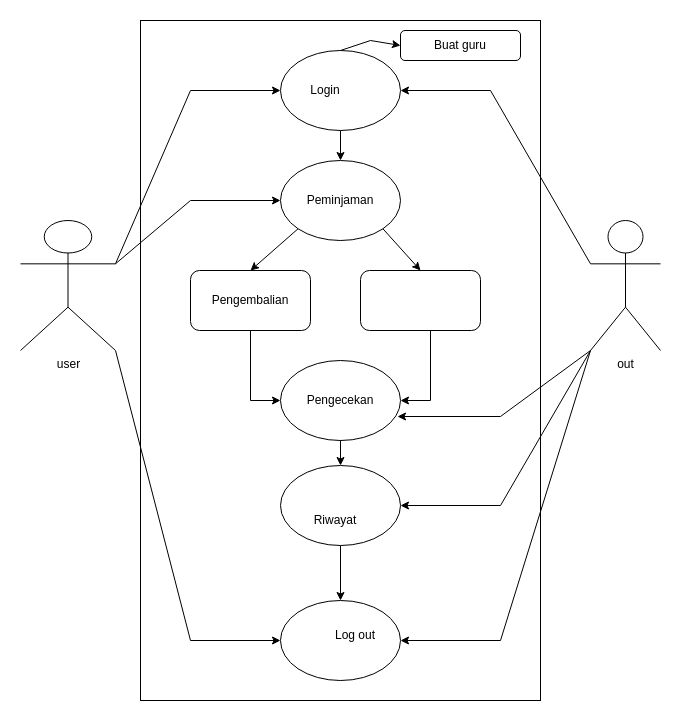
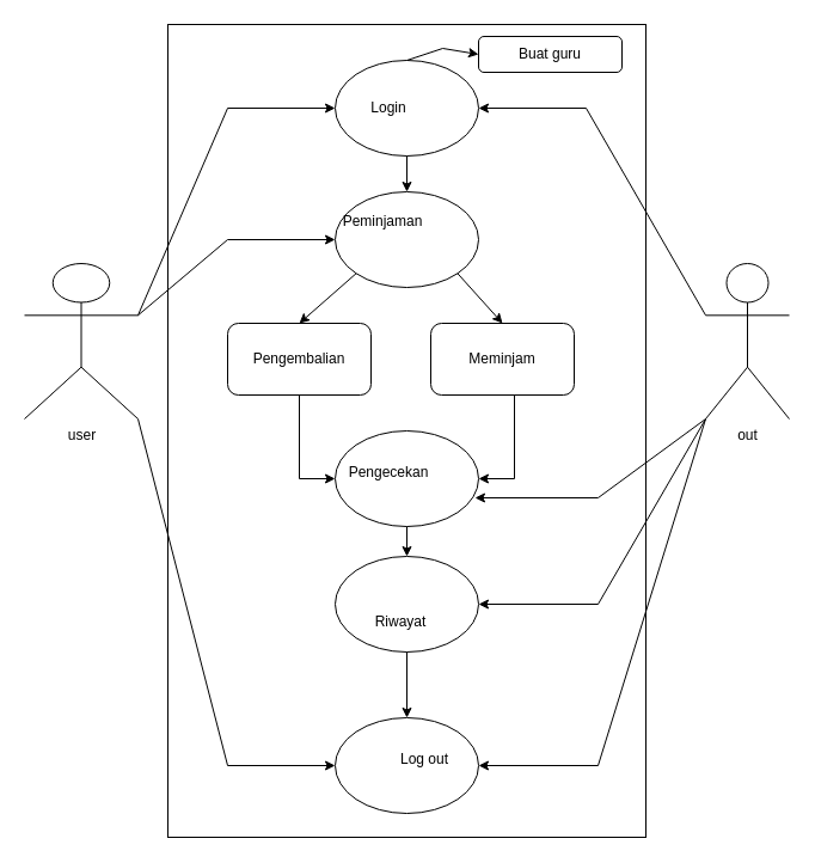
  <mxCell id="0" />
  <mxCell id="1" parent="0" />
  <mxCell id="2" value="" style="rounded=0;whiteSpace=wrap;html=1;" parent="1" vertex="1"><mxGeometry x="140" y="20" width="400" height="680" as="geometry" /></mxCell>
  <mxCell id="3" value="user" style="shape=umlActor;verticalLabelPosition=bottom;verticalAlign=top;html=1;outlineConnect=0;" parent="1" vertex="1"><mxGeometry x="20" y="220" width="95" height="130" as="geometry" /></mxCell>
  <mxCell id="4" value="out" style="shape=umlActor;verticalLabelPosition=bottom;verticalAlign=top;html=1;outlineConnect=0;" parent="1" vertex="1"><mxGeometry x="590" y="220" width="70" height="130" as="geometry" /></mxCell>
  <mxCell id="5" value="" style="endArrow=classic;html=1;rounded=0;entryX=0;entryY=0.5;entryDx=0;entryDy=0;exitX=1;exitY=0.333;exitDx=0;exitDy=0;exitPerimeter=0;" parent="1" source="3" target="9" edge="1"><mxGeometry width="50" height="50" relative="1" as="geometry"><mxPoint x="140" y="260" as="sourcePoint" /><mxPoint x="280" y="150" as="targetPoint" /><Array as="points"><mxPoint x="190" y="90" /></Array></mxGeometry></mxCell>
  <mxCell id="6" value="" style="endArrow=classic;html=1;rounded=0;entryX=0;entryY=0.5;entryDx=0;entryDy=0;exitX=1;exitY=0.333;exitDx=0;exitDy=0;exitPerimeter=0;" parent="1" source="3" target="14" edge="1"><mxGeometry width="50" height="50" relative="1" as="geometry"><mxPoint x="100" y="290" as="sourcePoint" /><mxPoint x="280" y="530" as="targetPoint" /><Array as="points"><mxPoint x="190" y="200" /></Array></mxGeometry></mxCell>
  <mxCell id="7" value="" style="endArrow=classic;html=1;rounded=0;entryX=1;entryY=0.5;entryDx=0;entryDy=0;exitX=0;exitY=0.333;exitDx=0;exitDy=0;exitPerimeter=0;" parent="1" source="4" target="9" edge="1"><mxGeometry width="50" height="50" relative="1" as="geometry"><mxPoint x="340" y="290" as="sourcePoint" /><mxPoint x="400" y="150" as="targetPoint" /><Array as="points"><mxPoint x="490" y="90" /></Array></mxGeometry></mxCell>
  <mxCell id="8" value="" style="group" parent="1" vertex="1" connectable="0"><mxGeometry x="280" y="50" width="120" height="80" as="geometry" /></mxCell>
  <mxCell id="9" value="" style="ellipse;whiteSpace=wrap;html=1;" parent="8" vertex="1"><mxGeometry width="120" height="80" as="geometry" /></mxCell>
  <mxCell id="10" value="Login" style="text;html=1;align=center;verticalAlign=middle;whiteSpace=wrap;rounded=0;" parent="8" vertex="1"><mxGeometry x="15" y="25" width="60" height="30" as="geometry" /></mxCell>
  <mxCell id="11" value="" style="endArrow=classic;html=1;rounded=0;entryX=1;entryY=0.5;entryDx=0;entryDy=0;exitX=0;exitY=1;exitDx=0;exitDy=0;exitPerimeter=0;" parent="1" target="17" edge="1" source="4"><mxGeometry width="50" height="50" relative="1" as="geometry"><mxPoint x="600" y="338" as="sourcePoint" /><mxPoint x="422" y="640" as="targetPoint" /><Array as="points"><mxPoint x="500" y="640" /></Array></mxGeometry></mxCell>
  <mxCell id="12" value="" style="endArrow=classic;html=1;rounded=0;entryX=0;entryY=0.5;entryDx=0;entryDy=0;exitX=1;exitY=1;exitDx=0;exitDy=0;exitPerimeter=0;" parent="1" target="17" edge="1" source="3"><mxGeometry width="50" height="50" relative="1" as="geometry"><mxPoint x="90" y="350" as="sourcePoint" /><mxPoint x="272" y="640" as="targetPoint" /><Array as="points"><mxPoint x="190" y="640" /></Array></mxGeometry></mxCell>
  <mxCell id="13" value="" style="group" parent="1" vertex="1" connectable="0"><mxGeometry x="280" y="160" width="120" height="80" as="geometry" /></mxCell>
  <mxCell id="14" value="" style="ellipse;whiteSpace=wrap;html=1;" parent="13" vertex="1"><mxGeometry width="120" height="80" as="geometry" /></mxCell>
- <mxCell id="15" value="Peminjaman" style="text;html=1;align=center;verticalAlign=middle;whiteSpace=wrap;rounded=0;" parent="13" vertex="1"><mxGeometry x="30" y="25" width="60" height="30" as="geometry" /></mxCell>
+ <mxCell id="15" value="Peminjaman" style="text;html=1;align=center;verticalAlign=middle;whiteSpace=wrap;rounded=0;" parent="13" vertex="1"><mxGeometry x="10" y="10" width="60" height="30" as="geometry" /></mxCell>
  <mxCell id="16" value="" style="group" parent="1" vertex="1" connectable="0"><mxGeometry x="280" y="600" width="120" height="80" as="geometry" /></mxCell>
  <mxCell id="17" value="" style="ellipse;whiteSpace=wrap;html=1;" parent="16" vertex="1"><mxGeometry width="120" height="80" as="geometry" /></mxCell>
  <mxCell id="18" value="Log out" style="text;html=1;align=center;verticalAlign=middle;whiteSpace=wrap;rounded=0;" parent="16" vertex="1"><mxGeometry x="45" y="20" width="60" height="30" as="geometry" /></mxCell>
  <mxCell id="19" value="" style="group" vertex="1" connectable="0" parent="1"><mxGeometry x="280" y="360" width="120" height="80" as="geometry" /></mxCell>
  <mxCell id="20" value="" style="ellipse;whiteSpace=wrap;html=1;" vertex="1" parent="19"><mxGeometry width="120" height="80" as="geometry" /></mxCell>
- <mxCell id="21" value="Pengecekan" style="text;html=1;align=center;verticalAlign=middle;whiteSpace=wrap;rounded=0;" vertex="1" parent="19"><mxGeometry x="30" y="25" width="60" height="30" as="geometry" /></mxCell>
+ <mxCell id="21" value="Pengecekan" style="text;html=1;align=center;verticalAlign=middle;whiteSpace=wrap;rounded=0;" vertex="1" parent="19"><mxGeometry x="15" y="20" width="60" height="30" as="geometry" /></mxCell>
  <mxCell id="22" value="" style="endArrow=classic;html=1;rounded=0;entryX=0.975;entryY=0.7;entryDx=0;entryDy=0;entryPerimeter=0;exitX=0;exitY=1;exitDx=0;exitDy=0;exitPerimeter=0;" edge="1" parent="1" source="4" target="20"><mxGeometry width="50" height="50" relative="1" as="geometry"><mxPoint x="600" y="325" as="sourcePoint" /><mxPoint x="410" y="160" as="targetPoint" /><Array as="points"><mxPoint x="500" y="416" /></Array></mxGeometry></mxCell>
  <mxCell id="23" style="edgeStyle=orthogonalEdgeStyle;rounded=0;orthogonalLoop=1;jettySize=auto;html=1;entryX=0;entryY=0.5;entryDx=0;entryDy=0;" edge="1" parent="1" source="24" target="20"><mxGeometry relative="1" as="geometry" /></mxCell>
  <mxCell id="24" value="" style="rounded=1;whiteSpace=wrap;html=1;" vertex="1" parent="1"><mxGeometry x="190" y="270" width="120" height="60" as="geometry" /></mxCell>
  <mxCell id="25" style="edgeStyle=orthogonalEdgeStyle;rounded=0;orthogonalLoop=1;jettySize=auto;html=1;entryX=1;entryY=0.5;entryDx=0;entryDy=0;" edge="1" parent="1" source="26" target="20"><mxGeometry relative="1" as="geometry"><Array as="points"><mxPoint x="430" y="400" /></Array></mxGeometry></mxCell>
  <mxCell id="26" value="" style="rounded=1;whiteSpace=wrap;html=1;" vertex="1" parent="1"><mxGeometry x="360" y="270" width="120" height="60" as="geometry" /></mxCell>
  <mxCell id="27" value="" style="endArrow=classic;html=1;rounded=0;entryX=0.5;entryY=0;entryDx=0;entryDy=0;exitX=0;exitY=1;exitDx=0;exitDy=0;" edge="1" parent="1" source="14" target="24"><mxGeometry width="50" height="50" relative="1" as="geometry"><mxPoint x="200" y="440" as="sourcePoint" /><mxPoint x="250" y="390" as="targetPoint" /></mxGeometry></mxCell>
  <mxCell id="28" value="" style="endArrow=classic;html=1;rounded=0;entryX=0.5;entryY=0;entryDx=0;entryDy=0;exitX=1;exitY=1;exitDx=0;exitDy=0;" edge="1" parent="1" source="14" target="26"><mxGeometry width="50" height="50" relative="1" as="geometry"><mxPoint x="338" y="264" as="sourcePoint" /><mxPoint x="290" y="306" as="targetPoint" /></mxGeometry></mxCell>
  <mxCell id="29" value="Pengembalian" style="text;html=1;align=center;verticalAlign=middle;whiteSpace=wrap;rounded=0;" vertex="1" parent="1"><mxGeometry x="220" y="285" width="60" height="30" as="geometry" /></mxCell>
+ <mxCell id="30" value="Meminjam" style="text;html=1;align=center;verticalAlign=middle;whiteSpace=wrap;rounded=0;" vertex="1" parent="1"><mxGeometry x="390" y="285" width="60" height="30" as="geometry" /></mxCell>
  <mxCell id="31" value="" style="rounded=1;whiteSpace=wrap;html=1;" vertex="1" parent="1"><mxGeometry x="400" y="30" width="120" height="30" as="geometry" /></mxCell>
  <mxCell id="32" value="Buat guru" style="text;html=1;align=center;verticalAlign=middle;whiteSpace=wrap;rounded=0;" vertex="1" parent="1"><mxGeometry x="430" y="30" width="60" height="30" as="geometry" /></mxCell>
  <mxCell id="33" value="" style="endArrow=classic;html=1;rounded=0;exitX=0.5;exitY=0;exitDx=0;exitDy=0;entryX=0;entryY=0.5;entryDx=0;entryDy=0;" edge="1" parent="1" source="9" target="31"><mxGeometry width="50" height="50" relative="1" as="geometry"><mxPoint x="310" y="20" as="sourcePoint" /><mxPoint x="360" y="-30" as="targetPoint" /><Array as="points"><mxPoint x="370" y="40" /></Array></mxGeometry></mxCell>
  <mxCell id="34" value="" style="group" vertex="1" connectable="0" parent="1"><mxGeometry x="280" y="465" width="120" height="80" as="geometry" /></mxCell>
  <mxCell id="35" value="" style="ellipse;whiteSpace=wrap;html=1;" vertex="1" parent="34"><mxGeometry width="120" height="80" as="geometry" /></mxCell>
  <mxCell id="36" value="Riwayat" style="text;html=1;align=center;verticalAlign=middle;whiteSpace=wrap;rounded=0;" vertex="1" parent="34"><mxGeometry x="25" y="40" width="60" height="30" as="geometry" /></mxCell>
  <mxCell id="37" value="" style="endArrow=classic;html=1;rounded=0;entryX=1;entryY=0.5;entryDx=0;entryDy=0;exitX=0;exitY=1;exitDx=0;exitDy=0;exitPerimeter=0;" edge="1" parent="1" source="4" target="35"><mxGeometry width="50" height="50" relative="1" as="geometry"><mxPoint x="583" y="380" as="sourcePoint" /><mxPoint x="390" y="477" as="targetPoint" /><Array as="points"><mxPoint x="500" y="505" /></Array></mxGeometry></mxCell>
  <mxCell id="38" style="edgeStyle=orthogonalEdgeStyle;rounded=0;orthogonalLoop=1;jettySize=auto;html=1;entryX=0.5;entryY=0;entryDx=0;entryDy=0;" edge="1" parent="1" source="9" target="14"><mxGeometry relative="1" as="geometry" /></mxCell>
  <mxCell id="39" style="edgeStyle=orthogonalEdgeStyle;rounded=0;orthogonalLoop=1;jettySize=auto;html=1;entryX=0.5;entryY=0;entryDx=0;entryDy=0;" edge="1" parent="1" source="20" target="35"><mxGeometry relative="1" as="geometry" /></mxCell>
  <mxCell id="40" style="edgeStyle=orthogonalEdgeStyle;rounded=0;orthogonalLoop=1;jettySize=auto;html=1;entryX=0.5;entryY=0;entryDx=0;entryDy=0;" edge="1" parent="1" source="35" target="17"><mxGeometry relative="1" as="geometry" /></mxCell>
